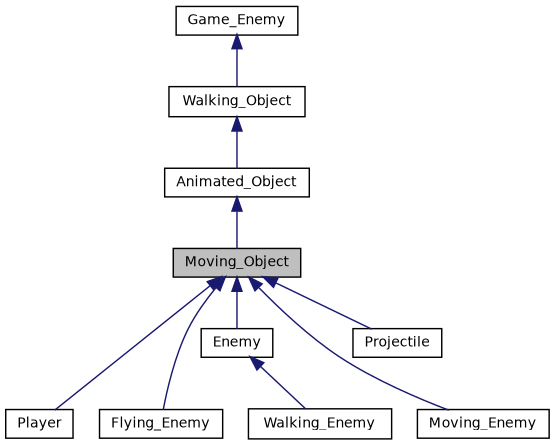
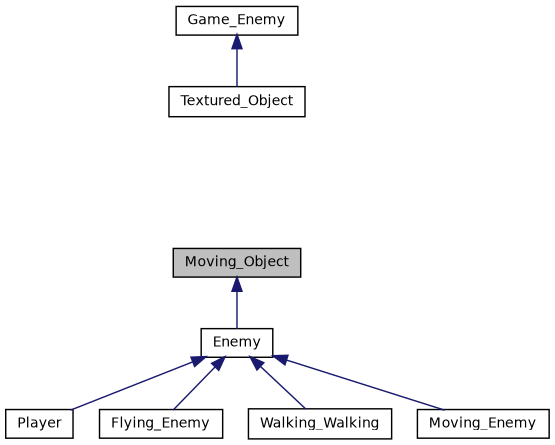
  digraph {
    fontname="DejaVu Sans"
    node [color=black fillcolor=white fontname="DejaVu Sans" fontsize=10 shape=record style=filled]
    edge [color=midnightblue dir=back fontname="DejaVu Sans" fontsize=10 labelfontname=Helvetica labelfontsize=10 style=solid]
    n1 [fillcolor=grey75 fontcolor=black height=0.2 label=Moving_Object width=0.4]
    n2 [height=0.2 label=Enemy width=0.4]
    n3 [height=0.2 label=Player width=0.4]
-   n4 [height=0.2 label=Projectile width=0.4]
    n5 [height=0.2 label=Flying_Enemy width=0.4]
    n6 [height=0.2 label=Moving_Enemy width=0.4]
-   n7 [height=0.2 label=Walking_Enemy width=0.4]
-   n8 [height=0.2 label=Animated_Object width=0.4]
-   n9 [height=0.2 label=Walking_Object width=0.4]
+   n7 [height=0.2 label=Walking_Walking width=0.4]
+   n9 [height=0.2 label=Textured_Object width=0.4]
    n10 [height=0.2 label=Game_Enemy width=0.4]
    n1 -> n2
-   n1 -> n3
-   n1 -> n4
-   n1 -> n5
-   n1 -> n6
+   n2 -> n3
+   n2 -> n5
+   n2 -> n6
    n2 -> n7
-   n8 -> n1
-   n9 -> n8
    n10 -> n9
  }
